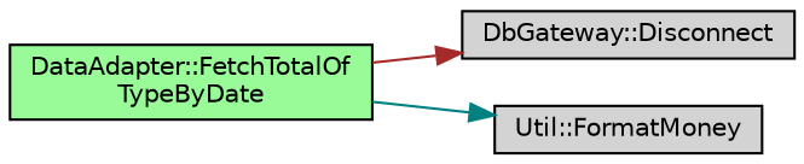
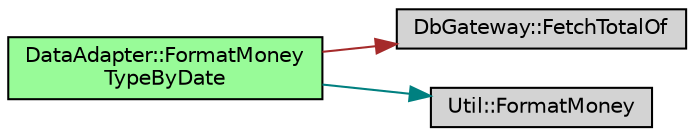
  digraph {
    rankdir=LR
    node [color=black fillcolor=lightgrey fontname=Helvetica fontsize=10 shape=record style=filled]
    edge [fontname=Helvetica fontsize=10 labelfontname=Helvetica labelfontsize=10 style=solid]
-   n1 [fillcolor=palegreen fontcolor=black height=0.2 label="DataAdapter::FetchTotalOf\lTypeByDate" width=0.4]
-   n2 [height=0.2 label="DbGateway::Disconnect" width=0.4]
+   n1 [fillcolor=palegreen fontcolor=black height=0.2 label="DataAdapter::FormatMoney\lTypeByDate" width=0.4]
+   n2 [height=0.2 label="DbGateway::FetchTotalOf" width=0.4]
    n3 [height=0.2 label="Util::FormatMoney" width=0.4]
    n1 -> n2 [color=brown]
    n1 -> n3 [color=teal]
  }
